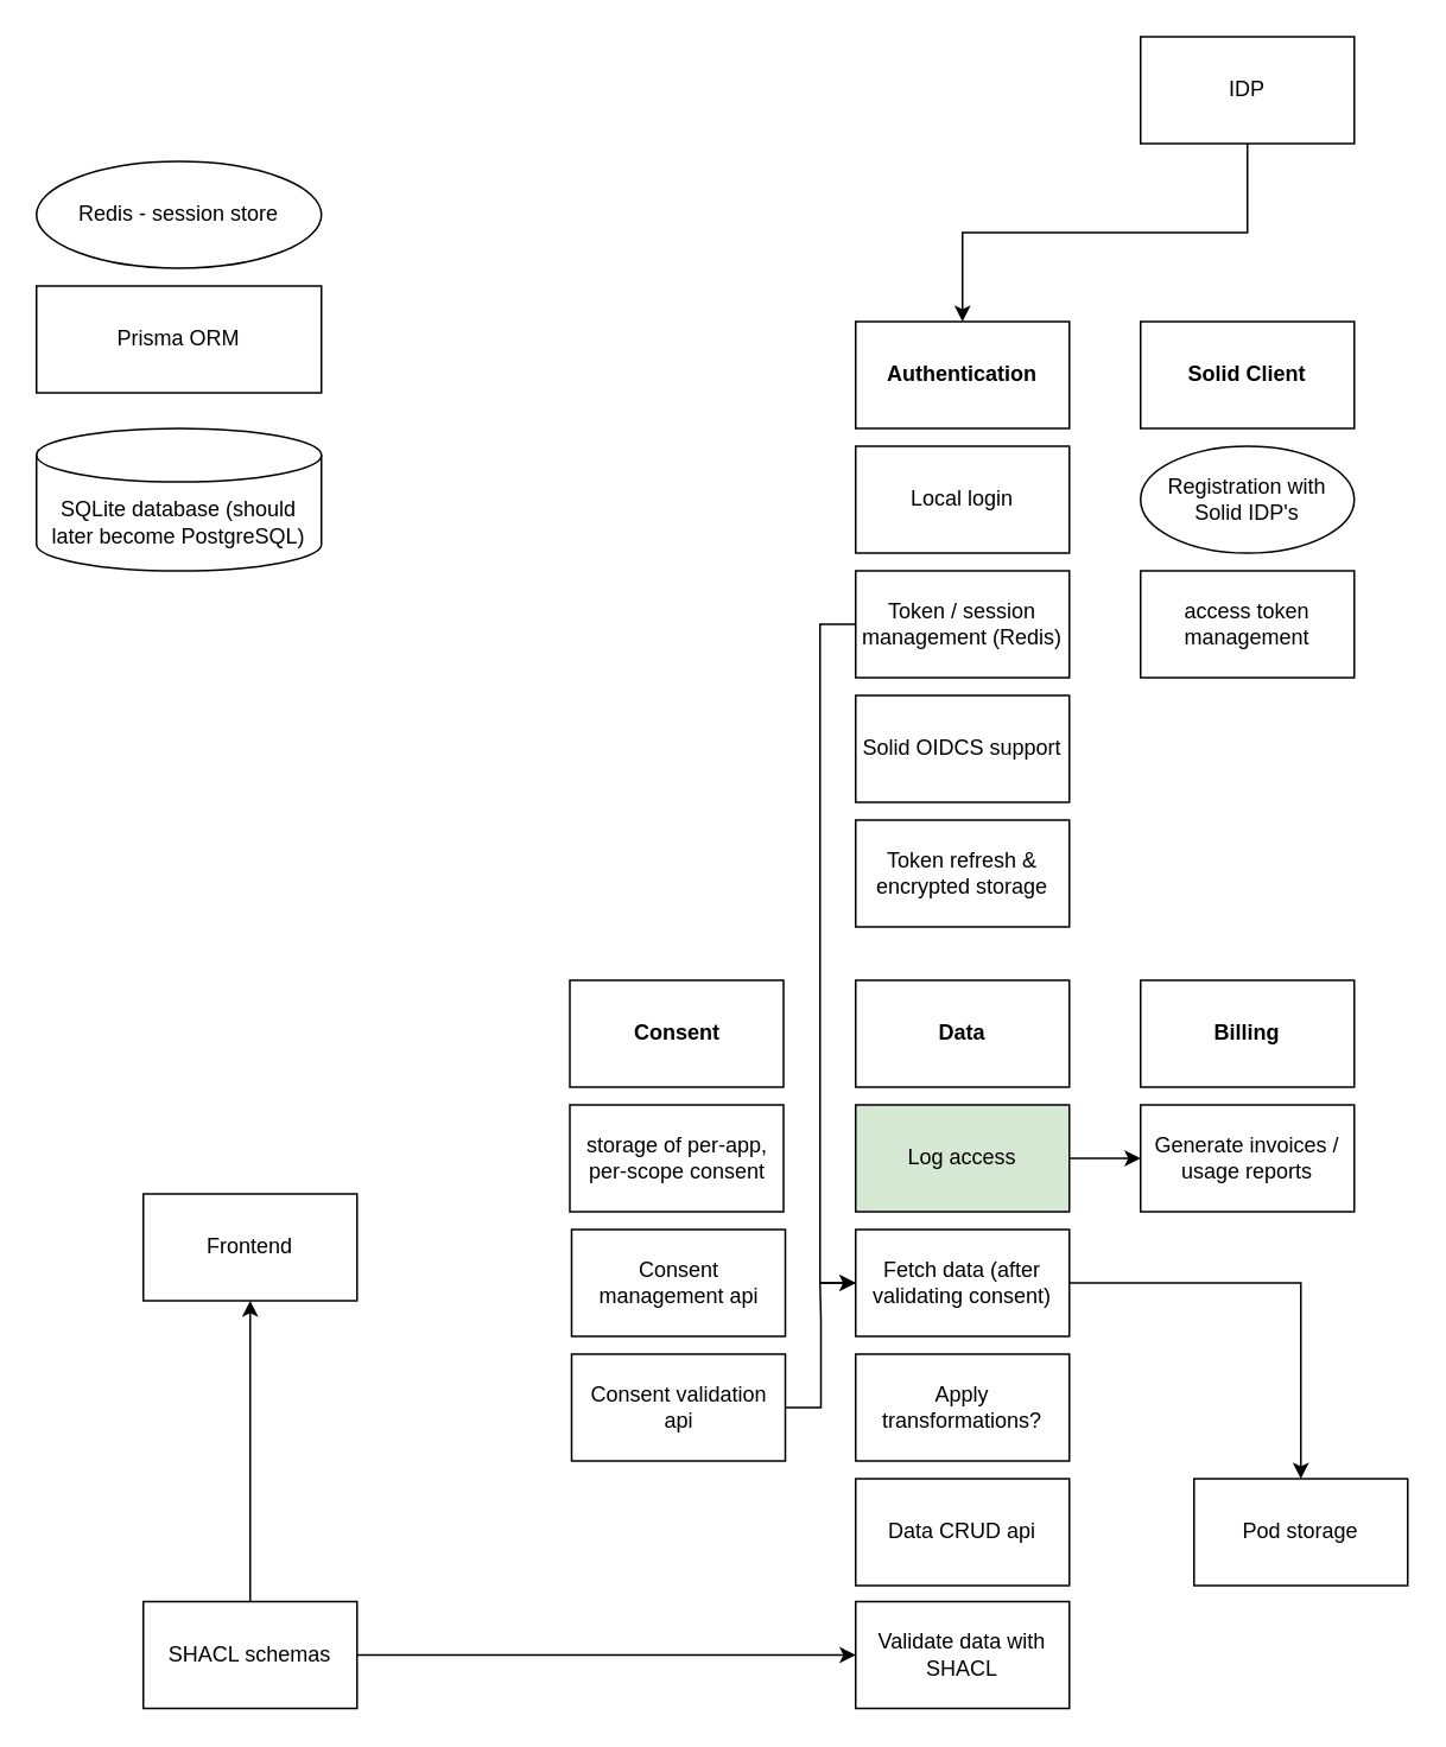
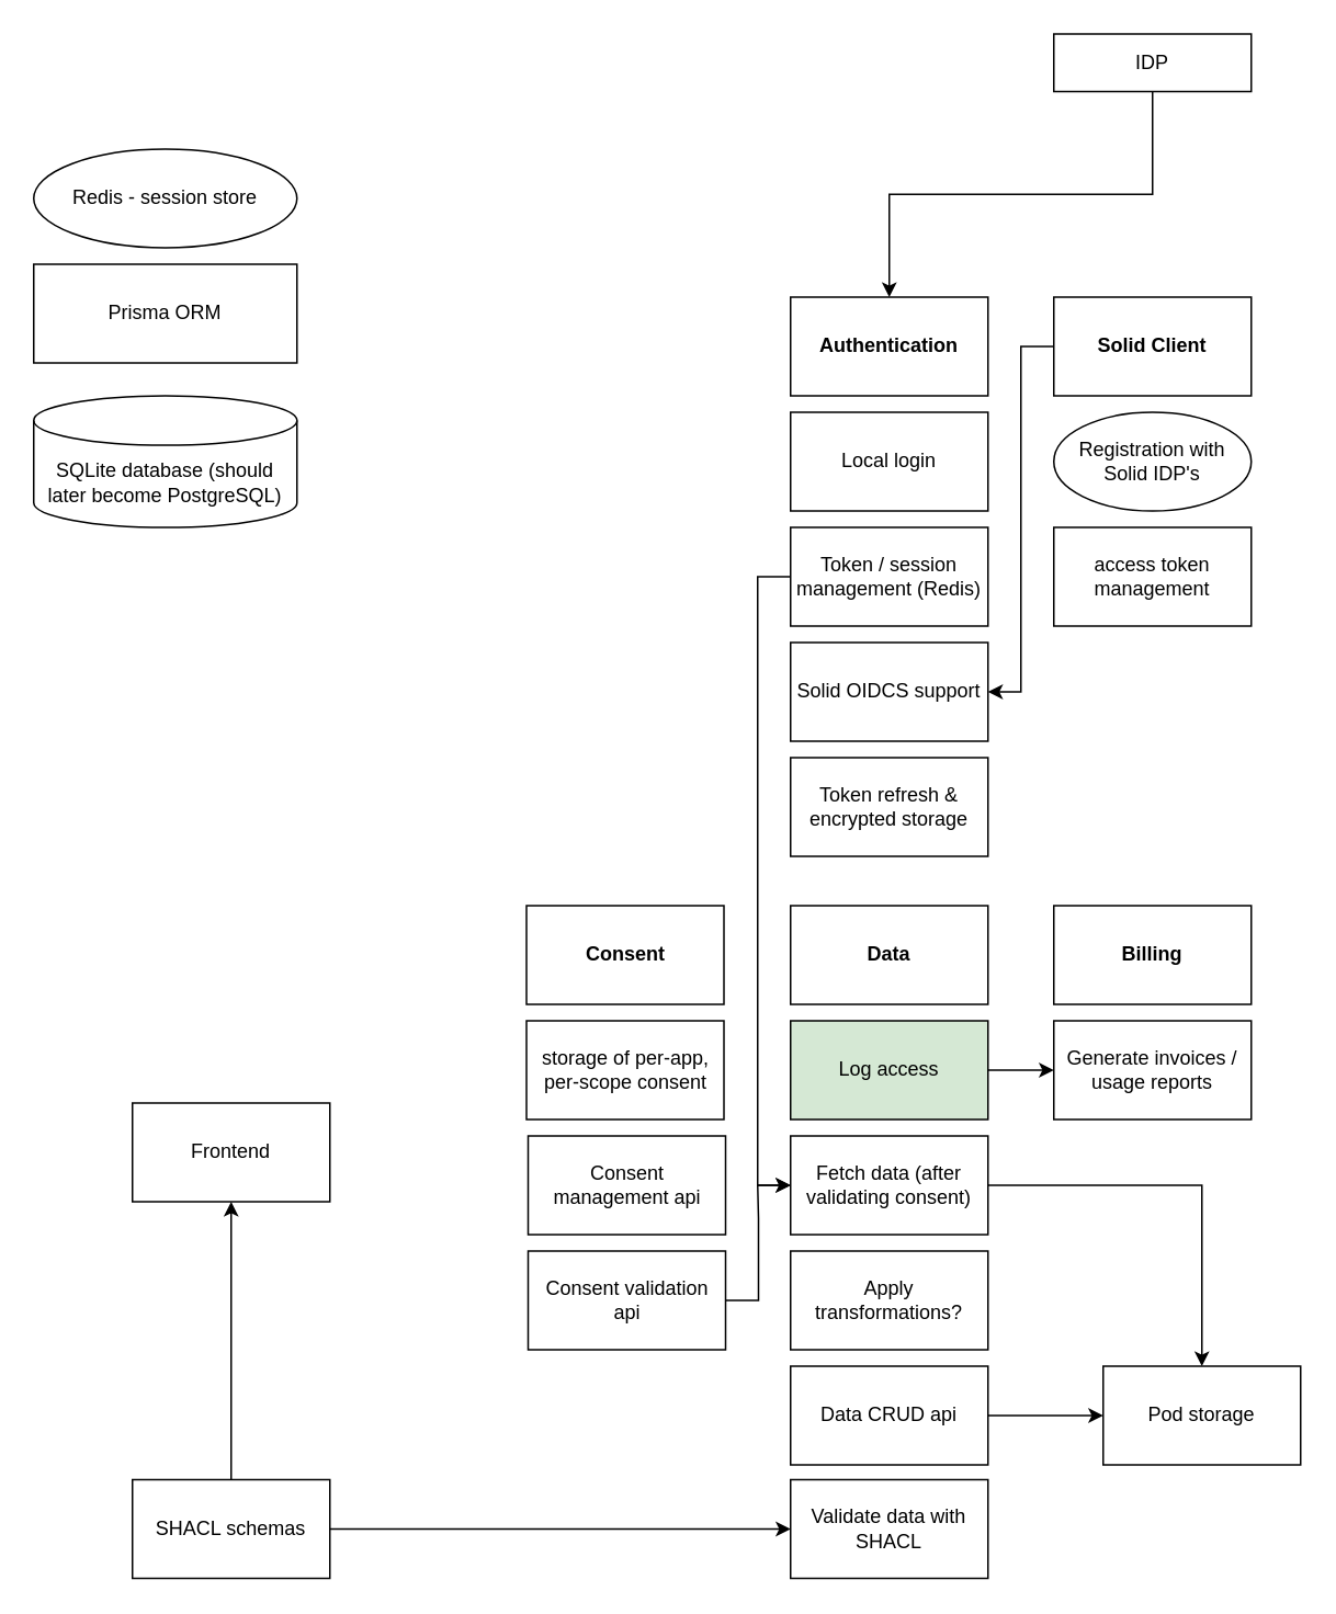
  <mxCell id="0" />
  <mxCell id="1" parent="0" />
  <mxCell id="2" value="Redis - session store" style="ellipse;whiteSpace=wrap;html=1;" vertex="1" parent="1"><mxGeometry x="20" y="90" width="160" height="60" as="geometry" /></mxCell>
  <mxCell id="3" value="Prisma ORM" style="rounded=0;whiteSpace=wrap;html=1;" vertex="1" parent="1"><mxGeometry x="20" y="160" width="160" height="60" as="geometry" /></mxCell>
  <mxCell id="4" style="edgeStyle=orthogonalEdgeStyle;rounded=0;orthogonalLoop=1;jettySize=auto;html=1;exitX=0.5;exitY=1;exitDx=0;exitDy=0;" edge="1" parent="1" source="5" target="11"><mxGeometry relative="1" as="geometry" /></mxCell>
- <mxCell id="5" value="IDP" style="rounded=0;whiteSpace=wrap;html=1;" vertex="1" parent="1"><mxGeometry x="640" y="20" width="120" height="60" as="geometry" /></mxCell>
+ <mxCell id="5" value="IDP" style="rounded=0;whiteSpace=wrap;html=1;" vertex="1" parent="1"><mxGeometry x="640" y="20" width="120" height="35" as="geometry" /></mxCell>
  <mxCell id="6" value="Frontend" style="rounded=0;whiteSpace=wrap;html=1;" vertex="1" parent="1"><mxGeometry x="80" y="670" width="120" height="60" as="geometry" /></mxCell>
  <mxCell id="7" value="Validate data with SHACL" style="rounded=0;whiteSpace=wrap;html=1;" vertex="1" parent="1"><mxGeometry x="480" y="899" width="120" height="60" as="geometry" /></mxCell>
  <mxCell id="8" style="edgeStyle=orthogonalEdgeStyle;rounded=0;orthogonalLoop=1;jettySize=auto;html=1;" edge="1" parent="1" source="10" target="7"><mxGeometry relative="1" as="geometry" /></mxCell>
  <mxCell id="9" style="edgeStyle=orthogonalEdgeStyle;rounded=0;orthogonalLoop=1;jettySize=auto;html=1;" edge="1" parent="1" source="10" target="6"><mxGeometry relative="1" as="geometry" /></mxCell>
  <mxCell id="10" value="SHACL schemas" style="rounded=0;whiteSpace=wrap;html=1;" vertex="1" parent="1"><mxGeometry x="80" y="899" width="120" height="60" as="geometry" /></mxCell>
  <mxCell id="11" value="Authentication" style="rounded=0;whiteSpace=wrap;html=1;fontStyle=1" vertex="1" parent="1"><mxGeometry x="480" y="180" width="120" height="60" as="geometry" /></mxCell>
  <mxCell id="12" value="Local login" style="rounded=0;whiteSpace=wrap;html=1;" vertex="1" parent="1"><mxGeometry x="480" y="250" width="120" height="60" as="geometry" /></mxCell>
  <mxCell id="13" style="edgeStyle=orthogonalEdgeStyle;rounded=0;orthogonalLoop=1;jettySize=auto;html=1;entryX=0;entryY=0.5;entryDx=0;entryDy=0;" edge="1" parent="1" source="14" target="28"><mxGeometry relative="1" as="geometry"><mxPoint x="460" y="690" as="targetPoint" /><Array as="points"><mxPoint x="460" y="350" /><mxPoint x="460" y="720" /></Array></mxGeometry></mxCell>
  <mxCell id="14" value="Token / session management (Redis)" style="rounded=0;whiteSpace=wrap;html=1;" vertex="1" parent="1"><mxGeometry x="480" y="320" width="120" height="60" as="geometry" /></mxCell>
  <mxCell id="15" value="Solid OIDCS support" style="rounded=0;whiteSpace=wrap;html=1;" vertex="1" parent="1"><mxGeometry x="480" y="390" width="120" height="60" as="geometry" /></mxCell>
  <mxCell id="16" value="Token refresh &amp;amp; encrypted storage" style="rounded=0;whiteSpace=wrap;html=1;" vertex="1" parent="1"><mxGeometry x="480" y="460" width="120" height="60" as="geometry" /></mxCell>
+ <mxCell id="17" style="edgeStyle=orthogonalEdgeStyle;rounded=0;orthogonalLoop=1;jettySize=auto;html=1;entryX=1;entryY=0.5;entryDx=0;entryDy=0;" edge="1" parent="1" source="18" target="15"><mxGeometry relative="1" as="geometry" /></mxCell>
  <mxCell id="18" value="Solid Client" style="rounded=0;whiteSpace=wrap;html=1;fontStyle=1" vertex="1" parent="1"><mxGeometry x="640" y="180" width="120" height="60" as="geometry" /></mxCell>
  <mxCell id="19" value="Registration with Solid IDP's" style="ellipse;whiteSpace=wrap;html=1;" vertex="1" parent="1"><mxGeometry x="640" y="250" width="120" height="60" as="geometry" /></mxCell>
  <mxCell id="20" value="access token management" style="rounded=0;whiteSpace=wrap;html=1;" vertex="1" parent="1"><mxGeometry x="640" y="320" width="120" height="60" as="geometry" /></mxCell>
  <mxCell id="21" value="Consent" style="rounded=0;whiteSpace=wrap;html=1;fontStyle=1" vertex="1" parent="1"><mxGeometry x="319.5" y="550" width="120" height="60" as="geometry" /></mxCell>
  <mxCell id="22" value="storage of per-app, per-scope consent" style="rounded=0;whiteSpace=wrap;html=1;" vertex="1" parent="1"><mxGeometry x="319.5" y="620" width="120" height="60" as="geometry" /></mxCell>
  <mxCell id="23" value="Consent management api" style="rounded=0;whiteSpace=wrap;html=1;" vertex="1" parent="1"><mxGeometry x="320.5" y="690" width="120" height="60" as="geometry" /></mxCell>
  <mxCell id="24" style="edgeStyle=orthogonalEdgeStyle;rounded=0;orthogonalLoop=1;jettySize=auto;html=1;entryX=0;entryY=0.5;entryDx=0;entryDy=0;" edge="1" parent="1" source="25" target="28"><mxGeometry relative="1" as="geometry" /></mxCell>
  <mxCell id="25" value="Consent validation api" style="rounded=0;whiteSpace=wrap;html=1;" vertex="1" parent="1"><mxGeometry x="320.5" y="760" width="120" height="60" as="geometry" /></mxCell>
  <mxCell id="26" value="Data" style="rounded=0;whiteSpace=wrap;html=1;fontStyle=1" vertex="1" parent="1"><mxGeometry x="480" y="550" width="120" height="60" as="geometry" /></mxCell>
  <mxCell id="27" style="edgeStyle=orthogonalEdgeStyle;rounded=0;orthogonalLoop=1;jettySize=auto;html=1;entryX=0.5;entryY=0;entryDx=0;entryDy=0;" edge="1" parent="1" source="28" target="37"><mxGeometry relative="1" as="geometry"><Array as="points"><mxPoint x="730" y="720" /></Array></mxGeometry></mxCell>
  <mxCell id="28" value="Fetch data (after validating consent)" style="rounded=0;whiteSpace=wrap;html=1;" vertex="1" parent="1"><mxGeometry x="480" y="690" width="120" height="60" as="geometry" /></mxCell>
  <mxCell id="29" style="edgeStyle=orthogonalEdgeStyle;rounded=0;orthogonalLoop=1;jettySize=auto;html=1;exitX=1;exitY=0.5;exitDx=0;exitDy=0;entryX=0;entryY=0.5;entryDx=0;entryDy=0;" edge="1" parent="1" source="30" target="35"><mxGeometry relative="1" as="geometry" /></mxCell>
  <mxCell id="30" value="Log access" style="rounded=0;whiteSpace=wrap;html=1;fontStyle=0;fillColor=#d5e8d4;" vertex="1" parent="1"><mxGeometry x="480" y="620" width="120" height="60" as="geometry" /></mxCell>
  <mxCell id="31" value="Apply transformations?" style="rounded=0;whiteSpace=wrap;html=1;" vertex="1" parent="1"><mxGeometry x="480" y="760" width="120" height="60" as="geometry" /></mxCell>
+ <mxCell id="32" style="edgeStyle=orthogonalEdgeStyle;rounded=0;orthogonalLoop=1;jettySize=auto;html=1;entryX=0;entryY=0.5;entryDx=0;entryDy=0;" edge="1" parent="1" source="33" target="37"><mxGeometry relative="1" as="geometry" /></mxCell>
  <mxCell id="33" value="Data CRUD api" style="rounded=0;whiteSpace=wrap;html=1;" vertex="1" parent="1"><mxGeometry x="480" y="830" width="120" height="60" as="geometry" /></mxCell>
  <mxCell id="34" value="Billing" style="rounded=0;whiteSpace=wrap;html=1;fontStyle=1" vertex="1" parent="1"><mxGeometry x="640" y="550" width="120" height="60" as="geometry" /></mxCell>
  <mxCell id="35" value="Generate invoices / usage reports" style="rounded=0;whiteSpace=wrap;html=1;" vertex="1" parent="1"><mxGeometry x="640" y="620" width="120" height="60" as="geometry" /></mxCell>
  <mxCell id="36" value="SQLite database (should later become PostgreSQL)" style="shape=cylinder3;whiteSpace=wrap;html=1;boundedLbl=1;backgroundOutline=1;size=15;" vertex="1" parent="1"><mxGeometry x="20" y="240" width="160" height="80" as="geometry" /></mxCell>
  <mxCell id="37" value="Pod storage" style="rounded=0;whiteSpace=wrap;html=1;" vertex="1" parent="1"><mxGeometry x="670" y="830" width="120" height="60" as="geometry" /></mxCell>
